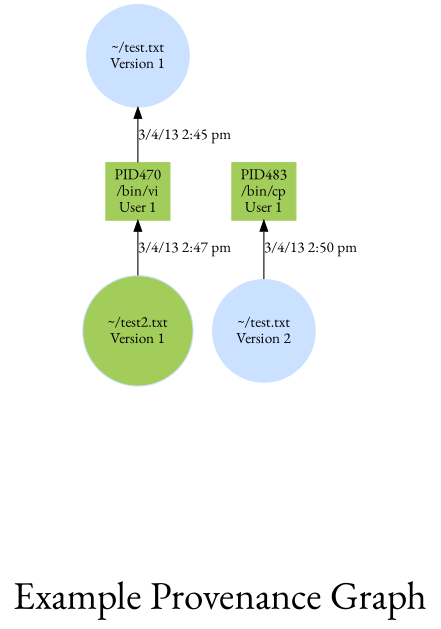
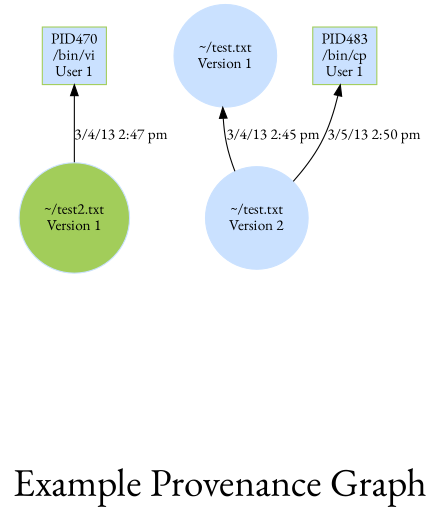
  digraph {
    fontname="EB Garamond"
    fontsize=36
    label="\n\n\n\nExample Provenance Graph"
    rankdir=BT
    node [color=lightsteelblue1 fontname="EB Garamond" shape=circle style=filled]
    edge [fontname="EB Garamond"]
-   n1 [color=darkolivegreen3 label="PID470\n/bin/vi\nUser 1" shape=rectangle]
+   n1 [color=darkolivegreen3 label="PID470\n/bin/vi\nUser 1" shape=rectangle fillcolor=lightsteelblue1]
    n2 [label="~/test.txt\nVersion 1"]
    n3 [fillcolor=darkolivegreen3 label="~/test2.txt\nVersion 1"]
-   n4 [color=darkolivegreen3 label="PID483\n/bin/cp\nUser 1" shape=rectangle]
+   n4 [color=darkolivegreen3 label="PID483\n/bin/cp\nUser 1" shape=rectangle fillcolor=lightsteelblue1]
    n5 [label="~/test.txt\nVersion 2"]
-   n1 -> n2 [label="3/4/13 2:45 pm"]
+   n5 -> n2 [label="3/4/13 2:45 pm"]
    n3 -> n1 [label="3/4/13 2:47 pm"]
-   n5 -> n4 [label="3/4/13 2:50 pm"]
+   n5 -> n4 [label="3/5/13 2:50 pm"]
  }
